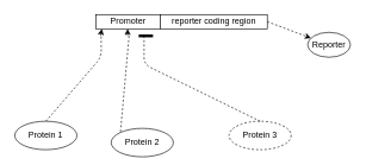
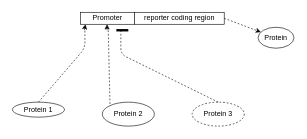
  <mxCell id="0" />
  <mxCell id="1" parent="0" />
  <mxCell id="2" value="Promoter" style="rounded=0;whiteSpace=wrap;html=1;" vertex="1" parent="1"><mxGeometry x="133.5" y="20" width="90" height="20" as="geometry" /></mxCell>
  <mxCell id="3" value="reporter coding region" style="rounded=0;whiteSpace=wrap;html=1;" vertex="1" parent="1"><mxGeometry x="223.5" y="20" width="150" height="20" as="geometry" /></mxCell>
- <mxCell id="4" value="Protein 1" style="ellipse;whiteSpace=wrap;html=1;" vertex="1" parent="1"><mxGeometry x="20" y="170" width="87" height="40" as="geometry" /></mxCell>
- <mxCell id="5" value="Protein 2" style="ellipse;whiteSpace=wrap;html=1;" vertex="1" parent="1"><mxGeometry x="155" y="180" width="87" height="40" as="geometry" /></mxCell>
+ <mxCell id="4" value="Protein 1" style="ellipse;whiteSpace=wrap;html=1;" vertex="1" parent="1"><mxGeometry x="20" y="170" width="87" height="25" as="geometry" /></mxCell>
+ <mxCell id="5" value="Protein 2" style="ellipse;whiteSpace=wrap;html=1;" vertex="1" parent="1"><mxGeometry x="170" y="170" width="87" height="40" as="geometry" /></mxCell>
  <mxCell id="6" value="Protein 3" style="ellipse;whiteSpace=wrap;html=1;dashed=1;" vertex="1" parent="1"><mxGeometry x="320" y="170" width="87" height="40" as="geometry" /></mxCell>
  <mxCell id="7" value="" style="endArrow=none;dashed=1;html=1;exitX=0.5;exitY=0;exitDx=0;exitDy=0;" edge="1" parent="1" source="4"><mxGeometry width="50" height="50" relative="1" as="geometry"><mxPoint x="20" y="280" as="sourcePoint" /><mxPoint x="141" y="51" as="targetPoint" /><Array as="points"><mxPoint x="141" y="80" /></Array></mxGeometry></mxCell>
  <mxCell id="8" value="" style="endArrow=none;dashed=1;html=1;exitX=0.5;exitY=0;exitDx=0;exitDy=0;" edge="1" parent="1" source="6" target="9"><mxGeometry width="50" height="50" relative="1" as="geometry"><mxPoint x="73.5" y="180" as="sourcePoint" /><mxPoint x="201" y="70" as="targetPoint" /><Array as="points"><mxPoint x="201" y="90" /></Array></mxGeometry></mxCell>
  <mxCell id="9" value="" style="line;strokeWidth=4;html=1;perimeter=backbonePerimeter;points=[];outlineConnect=0;" vertex="1" parent="1"><mxGeometry x="193.5" y="45" width="20" height="10" as="geometry" /></mxCell>
  <mxCell id="10" value="" style="endArrow=none;dashed=1;html=1;entryX=0;entryY=0;entryDx=0;entryDy=0;" edge="1" parent="1" target="5"><mxGeometry width="50" height="50" relative="1" as="geometry"><mxPoint x="180" y="50" as="sourcePoint" /><mxPoint x="70" y="230" as="targetPoint" /></mxGeometry></mxCell>
  <mxCell id="11" value="" style="endArrow=classic;html=1;" edge="1" parent="1"><mxGeometry width="50" height="50" relative="1" as="geometry"><mxPoint x="178" y="50" as="sourcePoint" /><mxPoint x="178" y="40" as="targetPoint" /></mxGeometry></mxCell>
  <mxCell id="12" value="" style="endArrow=classic;html=1;exitX=1;exitY=0.5;exitDx=0;exitDy=0;dashed=1;" edge="1" parent="1" source="3" target="13"><mxGeometry width="50" height="50" relative="1" as="geometry"><mxPoint x="20" y="280" as="sourcePoint" /><mxPoint x="440" y="60" as="targetPoint" /></mxGeometry></mxCell>
- <mxCell id="13" value="Reporter" style="ellipse;whiteSpace=wrap;html=1;" vertex="1" parent="1"><mxGeometry x="430" y="45" width="60" height="35" as="geometry" /></mxCell>
+ <mxCell id="13" value="Protein" style="ellipse;whiteSpace=wrap;html=1;" vertex="1" parent="1"><mxGeometry x="430" y="45" width="60" height="35" as="geometry" /></mxCell>
  <mxCell id="14" value="" style="endArrow=classic;html=1;" edge="1" parent="1"><mxGeometry width="50" height="50" relative="1" as="geometry"><mxPoint x="140" y="50" as="sourcePoint" /><mxPoint x="142" y="40" as="targetPoint" /></mxGeometry></mxCell>
